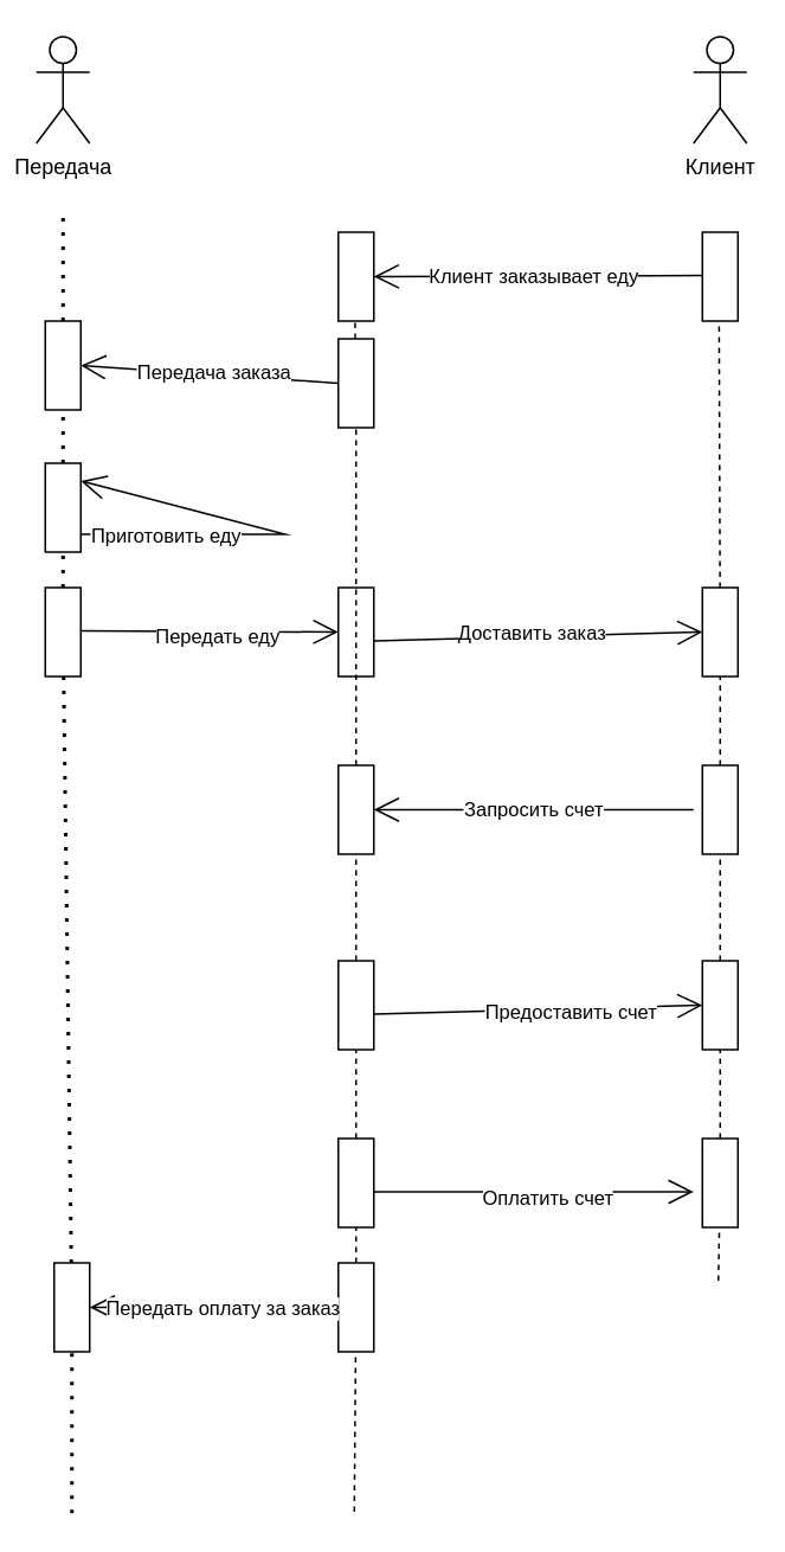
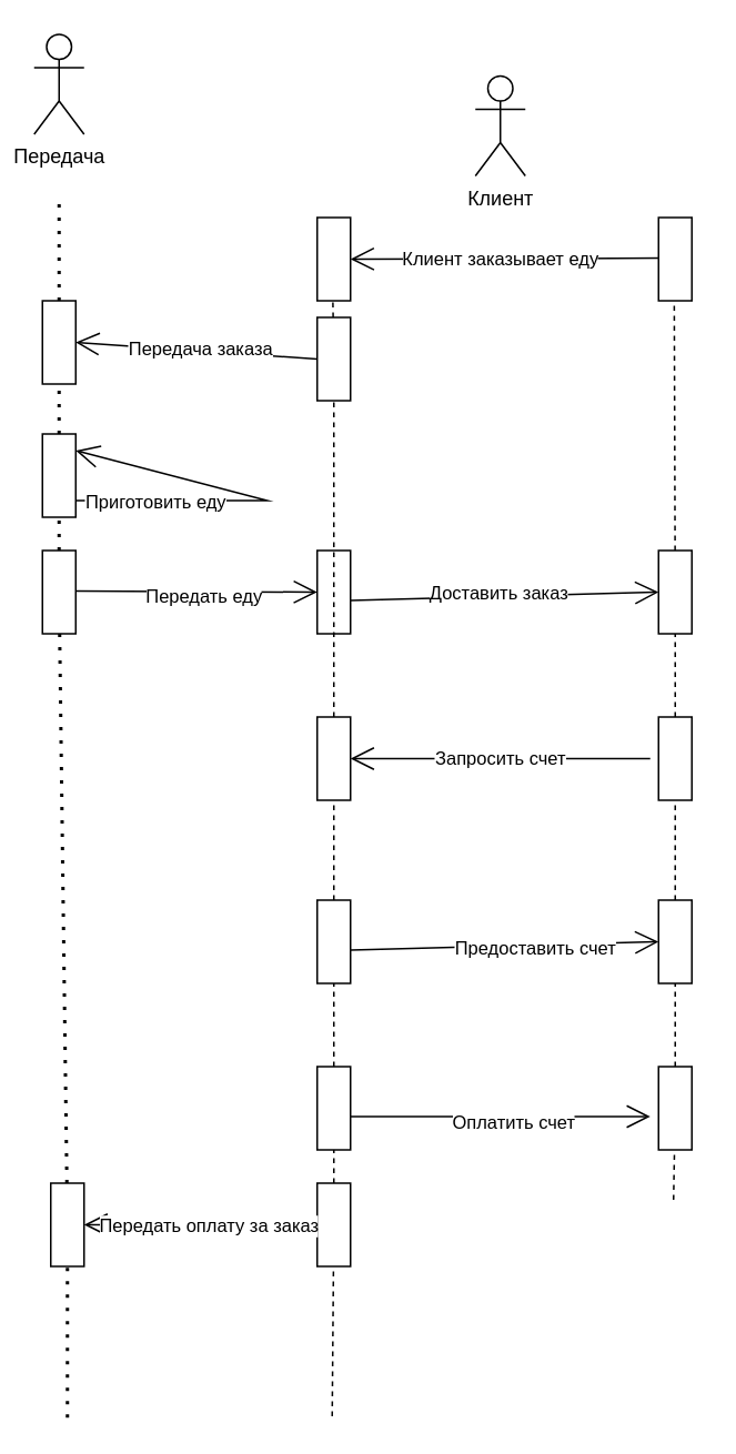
  <mxCell id="0" />
  <mxCell id="1" parent="0" />
  <mxCell id="2" value="Передача" style="shape=umlActor;verticalLabelPosition=bottom;verticalAlign=top;html=1;outlineConnect=0;" vertex="1" parent="1"><mxGeometry x="20" y="20" width="30" height="60" as="geometry" /></mxCell>
- <mxCell id="3" value="Клиент" style="shape=umlActor;verticalLabelPosition=bottom;verticalAlign=top;html=1;outlineConnect=0;" vertex="1" parent="1"><mxGeometry x="390" y="20" width="30" height="60" as="geometry" /></mxCell>
+ <mxCell id="3" value="Клиент" style="shape=umlActor;verticalLabelPosition=bottom;verticalAlign=top;html=1;outlineConnect=0;" vertex="1" parent="1"><mxGeometry x="285" y="45" width="30" height="60" as="geometry" /></mxCell>
  <mxCell id="4" value="" style="endArrow=none;dashed=1;html=1;rounded=0;" edge="1" parent="1" source="53"><mxGeometry width="50" height="50" relative="1" as="geometry"><mxPoint x="199" y="520" as="sourcePoint" /><mxPoint x="199.41" y="180" as="targetPoint" /></mxGeometry></mxCell>
  <mxCell id="5" value="" style="endArrow=open;endFill=1;endSize=12;html=1;rounded=0;entryX=1;entryY=0.5;entryDx=0;entryDy=0;" edge="1" parent="1" target="7"><mxGeometry width="160" relative="1" as="geometry"><mxPoint x="397.5" y="154.41" as="sourcePoint" /><mxPoint x="12.5" y="154.41" as="targetPoint" /></mxGeometry></mxCell>
  <mxCell id="6" value="Клиент заказывает еду" style="edgeLabel;html=1;align=center;verticalAlign=middle;resizable=0;points=[];" vertex="1" connectable="0" parent="5"><mxGeometry x="0.271" y="3" relative="1" as="geometry"><mxPoint x="21" y="-3" as="offset" /></mxGeometry></mxCell>
  <mxCell id="7" value="" style="rounded=0;whiteSpace=wrap;html=1;" vertex="1" parent="1"><mxGeometry x="190" y="130" width="20" height="50" as="geometry" /></mxCell>
  <mxCell id="8" value="" style="rounded=0;whiteSpace=wrap;html=1;" vertex="1" parent="1"><mxGeometry x="395" y="130" width="20" height="50" as="geometry" /></mxCell>
  <mxCell id="9" value="" style="endArrow=none;dashed=1;html=1;rounded=0;" edge="1" parent="1" source="23"><mxGeometry width="50" height="50" relative="1" as="geometry"><mxPoint x="404" y="400" as="sourcePoint" /><mxPoint x="404.41" y="180" as="targetPoint" /></mxGeometry></mxCell>
  <mxCell id="10" value="" style="endArrow=none;dashed=1;html=1;dashPattern=1 3;strokeWidth=2;rounded=0;" edge="1" parent="1" source="51"><mxGeometry width="50" height="50" relative="1" as="geometry"><mxPoint x="34.41" y="400" as="sourcePoint" /><mxPoint x="34.41" y="180" as="targetPoint" /></mxGeometry></mxCell>
  <mxCell id="11" value="" style="endArrow=open;endFill=1;endSize=12;html=1;rounded=0;entryX=1;entryY=0.5;entryDx=0;entryDy=0;exitX=0;exitY=0.5;exitDx=0;exitDy=0;" edge="1" parent="1" source="53" target="51"><mxGeometry width="160" relative="1" as="geometry"><mxPoint x="160" y="210" as="sourcePoint" /><mxPoint x="70" y="155.41" as="targetPoint" /></mxGeometry></mxCell>
  <mxCell id="12" value="Передача заказа" style="edgeLabel;html=1;align=center;verticalAlign=middle;resizable=0;points=[];" vertex="1" connectable="0" parent="11"><mxGeometry x="0.271" y="3" relative="1" as="geometry"><mxPoint x="21" y="-3" as="offset" /></mxGeometry></mxCell>
  <mxCell id="13" value="" style="endArrow=none;dashed=1;html=1;dashPattern=1 3;strokeWidth=2;rounded=0;" edge="1" parent="1" source="20" target="14"><mxGeometry width="50" height="50" relative="1" as="geometry"><mxPoint x="34.41" y="400" as="sourcePoint" /><mxPoint x="34.41" y="180" as="targetPoint" /></mxGeometry></mxCell>
  <mxCell id="14" value="" style="rounded=0;whiteSpace=wrap;html=1;" vertex="1" parent="1"><mxGeometry x="25" y="260" width="20" height="50" as="geometry" /></mxCell>
  <mxCell id="15" value="" style="endArrow=open;endFill=1;endSize=12;html=1;rounded=0;" edge="1" parent="1"><mxGeometry width="160" relative="1" as="geometry"><mxPoint x="45" y="300" as="sourcePoint" /><mxPoint x="45" y="270" as="targetPoint" /><Array as="points"><mxPoint x="160" y="300" /></Array></mxGeometry></mxCell>
  <mxCell id="16" value="Приготовить еду" style="edgeLabel;html=1;align=center;verticalAlign=middle;resizable=0;points=[];" vertex="1" connectable="0" parent="15"><mxGeometry x="-0.597" relative="1" as="geometry"><mxPoint as="offset" /></mxGeometry></mxCell>
  <mxCell id="17" value="" style="endArrow=open;endFill=1;endSize=12;html=1;rounded=0;entryX=0;entryY=0.5;entryDx=0;entryDy=0;" edge="1" parent="1" target="21"><mxGeometry width="160" relative="1" as="geometry"><mxPoint x="45" y="354.41" as="sourcePoint" /><mxPoint x="205" y="354.41" as="targetPoint" /></mxGeometry></mxCell>
  <mxCell id="18" value="Передать еду" style="edgeLabel;html=1;align=center;verticalAlign=middle;resizable=0;points=[];" vertex="1" connectable="0" parent="17"><mxGeometry x="0.06" y="-3" relative="1" as="geometry"><mxPoint as="offset" /></mxGeometry></mxCell>
  <mxCell id="19" value="" style="endArrow=none;dashed=1;html=1;dashPattern=1 3;strokeWidth=2;rounded=0;" edge="1" parent="1" source="47" target="20"><mxGeometry width="50" height="50" relative="1" as="geometry"><mxPoint x="40" y="850.784" as="sourcePoint" /><mxPoint x="35" y="310" as="targetPoint" /></mxGeometry></mxCell>
  <mxCell id="20" value="" style="rounded=0;whiteSpace=wrap;html=1;" vertex="1" parent="1"><mxGeometry x="25" y="330" width="20" height="50" as="geometry" /></mxCell>
  <mxCell id="21" value="" style="rounded=0;whiteSpace=wrap;html=1;" vertex="1" parent="1"><mxGeometry x="190" y="330" width="20" height="50" as="geometry" /></mxCell>
  <mxCell id="22" value="" style="endArrow=none;dashed=1;html=1;rounded=0;" edge="1" parent="1" source="27" target="23"><mxGeometry width="50" height="50" relative="1" as="geometry"><mxPoint x="404" y="510" as="sourcePoint" /><mxPoint x="404.41" y="180" as="targetPoint" /></mxGeometry></mxCell>
  <mxCell id="23" value="" style="rounded=0;whiteSpace=wrap;html=1;" vertex="1" parent="1"><mxGeometry x="395" y="330" width="20" height="50" as="geometry" /></mxCell>
  <mxCell id="24" value="" style="endArrow=open;endFill=1;endSize=12;html=1;rounded=0;entryX=0;entryY=0.5;entryDx=0;entryDy=0;" edge="1" parent="1" target="23"><mxGeometry width="160" relative="1" as="geometry"><mxPoint x="210" y="360" as="sourcePoint" /><mxPoint x="370" y="360" as="targetPoint" /></mxGeometry></mxCell>
  <mxCell id="25" value="Доставить заказ" style="edgeLabel;html=1;align=center;verticalAlign=middle;resizable=0;points=[];" vertex="1" connectable="0" parent="24"><mxGeometry x="-0.035" y="2" relative="1" as="geometry"><mxPoint as="offset" /></mxGeometry></mxCell>
  <mxCell id="26" value="" style="endArrow=none;dashed=1;html=1;rounded=0;" edge="1" parent="1" source="35" target="27"><mxGeometry width="50" height="50" relative="1" as="geometry"><mxPoint x="404" y="720" as="sourcePoint" /><mxPoint x="405" y="380" as="targetPoint" /></mxGeometry></mxCell>
  <mxCell id="27" value="" style="rounded=0;whiteSpace=wrap;html=1;" vertex="1" parent="1"><mxGeometry x="395" y="430" width="20" height="50" as="geometry" /></mxCell>
  <mxCell id="28" value="" style="endArrow=none;dashed=1;html=1;rounded=0;" edge="1" parent="1" source="33" target="29"><mxGeometry width="50" height="50" relative="1" as="geometry"><mxPoint x="199" y="710" as="sourcePoint" /><mxPoint x="199.41" y="180" as="targetPoint" /></mxGeometry></mxCell>
  <mxCell id="29" value="" style="rounded=0;whiteSpace=wrap;html=1;" vertex="1" parent="1"><mxGeometry x="190" y="430" width="20" height="50" as="geometry" /></mxCell>
  <mxCell id="30" value="" style="endArrow=open;endFill=1;endSize=12;html=1;rounded=0;entryX=1;entryY=0.5;entryDx=0;entryDy=0;" edge="1" parent="1" target="29"><mxGeometry width="160" relative="1" as="geometry"><mxPoint x="390" y="455" as="sourcePoint" /><mxPoint x="400" y="470" as="targetPoint" /></mxGeometry></mxCell>
  <mxCell id="31" value="Запросить счет" style="edgeLabel;html=1;align=center;verticalAlign=middle;resizable=0;points=[];" vertex="1" connectable="0" parent="30"><mxGeometry x="0.009" y="-1" relative="1" as="geometry"><mxPoint as="offset" /></mxGeometry></mxCell>
  <mxCell id="32" value="" style="endArrow=none;dashed=1;html=1;rounded=0;" edge="1" parent="1" source="37" target="33"><mxGeometry width="50" height="50" relative="1" as="geometry"><mxPoint x="199" y="710" as="sourcePoint" /><mxPoint x="200" y="480" as="targetPoint" /></mxGeometry></mxCell>
  <mxCell id="33" value="" style="rounded=0;whiteSpace=wrap;html=1;" vertex="1" parent="1"><mxGeometry x="190" y="540" width="20" height="50" as="geometry" /></mxCell>
  <mxCell id="34" value="" style="endArrow=none;dashed=1;html=1;rounded=0;" edge="1" parent="1" source="39" target="35"><mxGeometry width="50" height="50" relative="1" as="geometry"><mxPoint x="404" y="720" as="sourcePoint" /><mxPoint x="405" y="480" as="targetPoint" /></mxGeometry></mxCell>
  <mxCell id="35" value="" style="rounded=0;whiteSpace=wrap;html=1;" vertex="1" parent="1"><mxGeometry x="395" y="540" width="20" height="50" as="geometry" /></mxCell>
  <mxCell id="36" value="" style="endArrow=none;dashed=1;html=1;rounded=0;" edge="1" parent="1" source="45" target="37"><mxGeometry width="50" height="50" relative="1" as="geometry"><mxPoint x="199" y="770" as="sourcePoint" /><mxPoint x="200" y="590" as="targetPoint" /></mxGeometry></mxCell>
  <mxCell id="37" value="" style="rounded=0;whiteSpace=wrap;html=1;" vertex="1" parent="1"><mxGeometry x="190" y="640" width="20" height="50" as="geometry" /></mxCell>
  <mxCell id="38" value="" style="endArrow=none;dashed=1;html=1;rounded=0;" edge="1" parent="1" target="39"><mxGeometry width="50" height="50" relative="1" as="geometry"><mxPoint x="404" y="720" as="sourcePoint" /><mxPoint x="405" y="590" as="targetPoint" /></mxGeometry></mxCell>
  <mxCell id="39" value="" style="rounded=0;whiteSpace=wrap;html=1;" vertex="1" parent="1"><mxGeometry x="395" y="640" width="20" height="50" as="geometry" /></mxCell>
  <mxCell id="40" value="" style="endArrow=open;endFill=1;endSize=12;html=1;rounded=0;entryX=0;entryY=0.5;entryDx=0;entryDy=0;" edge="1" parent="1" target="35"><mxGeometry width="160" relative="1" as="geometry"><mxPoint x="210" y="570" as="sourcePoint" /><mxPoint x="370" y="570" as="targetPoint" /></mxGeometry></mxCell>
  <mxCell id="41" value="Предоставить счет" style="edgeLabel;html=1;align=center;verticalAlign=middle;resizable=0;points=[];" vertex="1" connectable="0" parent="40"><mxGeometry x="0.198" y="-1" relative="1" as="geometry"><mxPoint as="offset" /></mxGeometry></mxCell>
  <mxCell id="42" value="" style="endArrow=open;endFill=1;endSize=12;html=1;rounded=0;" edge="1" parent="1"><mxGeometry width="160" relative="1" as="geometry"><mxPoint x="210" y="670" as="sourcePoint" /><mxPoint x="390" y="670" as="targetPoint" /></mxGeometry></mxCell>
  <mxCell id="43" value="Оплатить счет" style="edgeLabel;html=1;align=center;verticalAlign=middle;resizable=0;points=[];" vertex="1" connectable="0" parent="42"><mxGeometry x="0.083" y="-3" relative="1" as="geometry"><mxPoint as="offset" /></mxGeometry></mxCell>
  <mxCell id="44" value="" style="endArrow=none;dashed=1;html=1;rounded=0;" edge="1" parent="1" target="45"><mxGeometry width="50" height="50" relative="1" as="geometry"><mxPoint x="199" y="850" as="sourcePoint" /><mxPoint x="200" y="690" as="targetPoint" /></mxGeometry></mxCell>
  <mxCell id="45" value="" style="rounded=0;whiteSpace=wrap;html=1;" vertex="1" parent="1"><mxGeometry x="190" y="710" width="20" height="50" as="geometry" /></mxCell>
  <mxCell id="46" value="" style="endArrow=none;dashed=1;html=1;dashPattern=1 3;strokeWidth=2;rounded=0;" edge="1" parent="1" target="47"><mxGeometry width="50" height="50" relative="1" as="geometry"><mxPoint x="40" y="850.784" as="sourcePoint" /><mxPoint x="35" y="380" as="targetPoint" /></mxGeometry></mxCell>
  <mxCell id="47" value="" style="rounded=0;whiteSpace=wrap;html=1;" vertex="1" parent="1"><mxGeometry x="30" y="710" width="20" height="50" as="geometry" /></mxCell>
  <mxCell id="48" value="" style="endArrow=open;endFill=1;endSize=12;html=1;rounded=0;entryX=1;entryY=0.5;entryDx=0;entryDy=0;exitX=0;exitY=0.5;exitDx=0;exitDy=0;" edge="1" parent="1" source="45" target="47"><mxGeometry width="160" relative="1" as="geometry"><mxPoint x="90" y="740" as="sourcePoint" /><mxPoint x="250" y="740" as="targetPoint" /></mxGeometry></mxCell>
  <mxCell id="49" value="Передать оплату за заказ" style="edgeLabel;html=1;align=center;verticalAlign=middle;resizable=0;points=[];" vertex="1" connectable="0" parent="48"><mxGeometry x="-0.062" relative="1" as="geometry"><mxPoint as="offset" /></mxGeometry></mxCell>
  <mxCell id="50" value="" style="endArrow=none;dashed=1;html=1;dashPattern=1 3;strokeWidth=2;rounded=0;" edge="1" parent="1" source="14"><mxGeometry width="50" height="50" relative="1" as="geometry"><mxPoint x="35" y="260" as="sourcePoint" /><mxPoint x="35" y="120" as="targetPoint" /></mxGeometry></mxCell>
  <mxCell id="51" value="" style="rounded=0;whiteSpace=wrap;html=1;" vertex="1" parent="1"><mxGeometry x="25" y="180" width="20" height="50" as="geometry" /></mxCell>
  <mxCell id="52" value="" style="endArrow=none;dashed=1;html=1;rounded=0;" edge="1" parent="1" source="29" target="53"><mxGeometry width="50" height="50" relative="1" as="geometry"><mxPoint x="200" y="430" as="sourcePoint" /><mxPoint x="199.41" y="180" as="targetPoint" /></mxGeometry></mxCell>
  <mxCell id="53" value="" style="rounded=0;whiteSpace=wrap;html=1;" vertex="1" parent="1"><mxGeometry x="190" y="190" width="20" height="50" as="geometry" /></mxCell>
